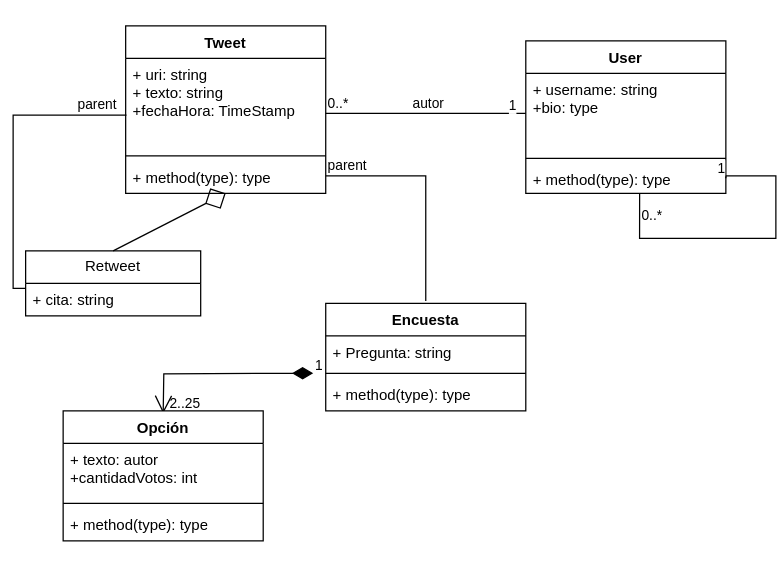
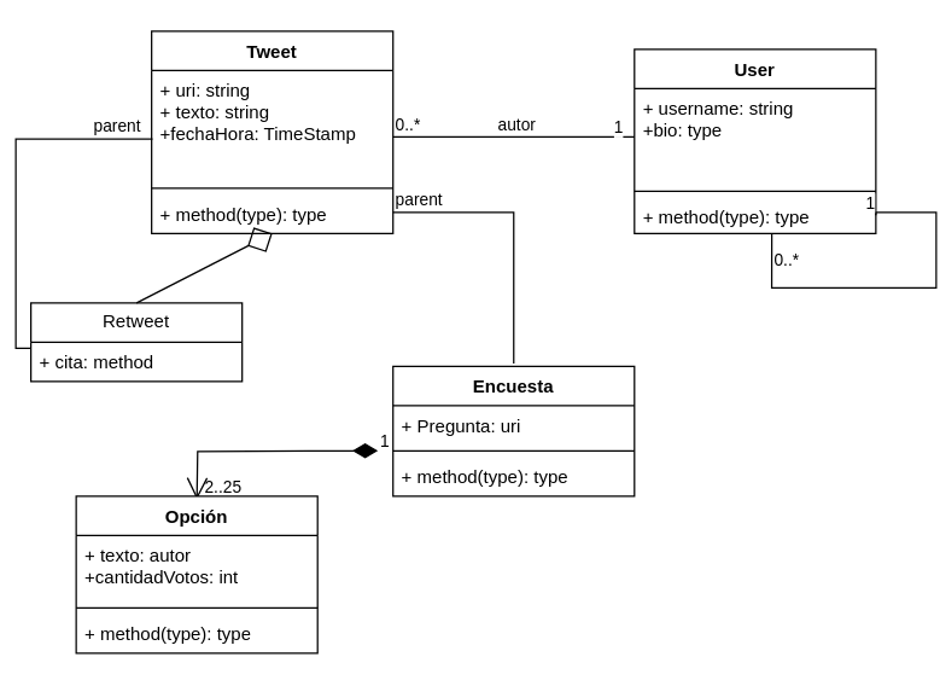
  <mxCell id="0" />
  <mxCell id="1" parent="0" />
  <mxCell id="2" value="Tweet" style="swimlane;fontStyle=1;align=center;verticalAlign=top;childLayout=stackLayout;horizontal=1;startSize=26;horizontalStack=0;resizeParent=1;resizeParentMax=0;resizeLast=0;collapsible=1;marginBottom=0;whiteSpace=wrap;html=1;" vertex="1" parent="1"><mxGeometry x="100" y="20" width="160" height="134" as="geometry" /></mxCell>
  <mxCell id="3" value="&lt;div&gt;+ uri: string&lt;/div&gt;&lt;div&gt;+ texto: string&lt;/div&gt;&lt;div&gt;+fechaHora: TimeStamp&lt;br&gt;&lt;/div&gt;" style="text;strokeColor=none;fillColor=none;align=left;verticalAlign=top;spacingLeft=4;spacingRight=4;overflow=hidden;rotatable=0;points=[[0,0.5],[1,0.5]];portConstraint=eastwest;whiteSpace=wrap;html=1;" vertex="1" parent="2"><mxGeometry y="26" width="160" height="74" as="geometry" /></mxCell>
  <mxCell id="4" value="" style="line;strokeWidth=1;fillColor=none;align=left;verticalAlign=middle;spacingTop=-1;spacingLeft=3;spacingRight=3;rotatable=0;labelPosition=right;points=[];portConstraint=eastwest;strokeColor=inherit;" vertex="1" parent="2"><mxGeometry y="100" width="160" height="8" as="geometry" /></mxCell>
  <mxCell id="5" value="+ method(type): type" style="text;strokeColor=none;fillColor=none;align=left;verticalAlign=top;spacingLeft=4;spacingRight=4;overflow=hidden;rotatable=0;points=[[0,0.5],[1,0.5]];portConstraint=eastwest;whiteSpace=wrap;html=1;" vertex="1" parent="2"><mxGeometry y="108" width="160" height="26" as="geometry" /></mxCell>
  <mxCell id="6" value="User" style="swimlane;fontStyle=1;align=center;verticalAlign=top;childLayout=stackLayout;horizontal=1;startSize=26;horizontalStack=0;resizeParent=1;resizeParentMax=0;resizeLast=0;collapsible=1;marginBottom=0;whiteSpace=wrap;html=1;" vertex="1" parent="1"><mxGeometry x="420" y="32" width="160" height="122" as="geometry" /></mxCell>
  <mxCell id="7" value="&lt;div&gt;+ username: string&lt;/div&gt;&lt;div&gt;+bio: type&lt;br&gt;&lt;/div&gt;" style="text;strokeColor=none;fillColor=none;align=left;verticalAlign=top;spacingLeft=4;spacingRight=4;overflow=hidden;rotatable=0;points=[[0,0.5],[1,0.5]];portConstraint=eastwest;whiteSpace=wrap;html=1;" vertex="1" parent="6"><mxGeometry y="26" width="160" height="64" as="geometry" /></mxCell>
  <mxCell id="8" value="" style="line;strokeWidth=1;fillColor=none;align=left;verticalAlign=middle;spacingTop=-1;spacingLeft=3;spacingRight=3;rotatable=0;labelPosition=right;points=[];portConstraint=eastwest;strokeColor=inherit;" vertex="1" parent="6"><mxGeometry y="90" width="160" height="8" as="geometry" /></mxCell>
  <mxCell id="9" value="+ method(type): type" style="text;strokeColor=none;fillColor=none;align=left;verticalAlign=top;spacingLeft=4;spacingRight=4;overflow=hidden;rotatable=0;points=[[0,0.5],[1,0.5]];portConstraint=eastwest;whiteSpace=wrap;html=1;" vertex="1" parent="6"><mxGeometry y="98" width="160" height="24" as="geometry" /></mxCell>
  <mxCell id="10" value="" style="endArrow=none;html=1;edgeStyle=orthogonalEdgeStyle;rounded=0;exitX=0.569;exitY=1;exitDx=0;exitDy=0;exitPerimeter=0;entryX=1;entryY=0.5;entryDx=0;entryDy=0;" edge="1" parent="6" source="9" target="9"><mxGeometry relative="1" as="geometry"><mxPoint x="70" y="178" as="sourcePoint" /><mxPoint x="240" y="108" as="targetPoint" /><Array as="points"><mxPoint x="91" y="158" /><mxPoint x="200" y="158" /><mxPoint x="200" y="108" /><mxPoint x="160" y="108" /></Array></mxGeometry></mxCell>
  <mxCell id="11" value="0..*" style="edgeLabel;resizable=0;html=1;align=left;verticalAlign=bottom;" connectable="0" vertex="1" parent="10"><mxGeometry x="-1" relative="1" as="geometry"><mxPoint y="26" as="offset" /></mxGeometry></mxCell>
  <mxCell id="12" value="1" style="edgeLabel;resizable=0;html=1;align=right;verticalAlign=bottom;" connectable="0" vertex="1" parent="10"><mxGeometry x="1" relative="1" as="geometry" /></mxCell>
  <mxCell id="13" value="" style="endArrow=none;html=1;edgeStyle=orthogonalEdgeStyle;rounded=0;" edge="1" parent="1"><mxGeometry relative="1" as="geometry"><mxPoint x="260" y="90" as="sourcePoint" /><mxPoint x="420" y="90" as="targetPoint" /></mxGeometry></mxCell>
  <mxCell id="14" value="0..*" style="edgeLabel;resizable=0;html=1;align=left;verticalAlign=bottom;" connectable="0" vertex="1" parent="13"><mxGeometry x="-1" relative="1" as="geometry" /></mxCell>
  <mxCell id="15" value="autor" style="edgeLabel;resizable=0;html=1;align=right;verticalAlign=bottom;" connectable="0" vertex="1" parent="13"><mxGeometry x="1" relative="1" as="geometry"><mxPoint x="-65" as="offset" /></mxGeometry></mxCell>
  <mxCell id="16" value="&lt;div&gt;1&lt;/div&gt;" style="edgeLabel;resizable=0;html=1;align=right;verticalAlign=bottom;" connectable="0" vertex="1" parent="1"><mxGeometry x="420" y="87" as="geometry"><mxPoint x="-7" y="5" as="offset" /></mxGeometry></mxCell>
  <mxCell id="17" value="Retweet" style="swimlane;fontStyle=0;childLayout=stackLayout;horizontal=1;startSize=26;fillColor=none;horizontalStack=0;resizeParent=1;resizeParentMax=0;resizeLast=0;collapsible=1;marginBottom=0;whiteSpace=wrap;html=1;" vertex="1" parent="1"><mxGeometry x="20" y="200" width="140" height="52" as="geometry" /></mxCell>
- <mxCell id="18" value="&lt;div&gt;+ cita: string&lt;br&gt;&lt;/div&gt;" style="text;strokeColor=none;fillColor=none;align=left;verticalAlign=top;spacingLeft=4;spacingRight=4;overflow=hidden;rotatable=0;points=[[0,0.5],[1,0.5]];portConstraint=eastwest;whiteSpace=wrap;html=1;" vertex="1" parent="17"><mxGeometry y="26" width="140" height="26" as="geometry" /></mxCell>
+ <mxCell id="18" value="&lt;div&gt;+ cita: method&lt;br&gt;&lt;/div&gt;" style="text;strokeColor=none;fillColor=none;align=left;verticalAlign=top;spacingLeft=4;spacingRight=4;overflow=hidden;rotatable=0;points=[[0,0.5],[1,0.5]];portConstraint=eastwest;whiteSpace=wrap;html=1;" vertex="1" parent="17"><mxGeometry y="26" width="140" height="26" as="geometry" /></mxCell>
  <mxCell id="19" value="" style="endArrow=diamond;endSize=16;endFill=0;html=1;rounded=0;entryX=0.5;entryY=1;entryDx=0;entryDy=0;exitX=0.5;exitY=0;exitDx=0;exitDy=0;" edge="1" parent="1" source="17" target="2"><mxGeometry x="-0.55" y="45" width="160" relative="1" as="geometry"><mxPoint x="90" y="170" as="sourcePoint" /><mxPoint x="250" y="170" as="targetPoint" /><mxPoint as="offset" /></mxGeometry></mxCell>
  <mxCell id="20" value="" style="endArrow=none;html=1;edgeStyle=orthogonalEdgeStyle;rounded=0;entryX=0;entryY=0.154;entryDx=0;entryDy=0;entryPerimeter=0;exitX=0.004;exitY=0.613;exitDx=0;exitDy=0;exitPerimeter=0;" edge="1" parent="1" source="3" target="18"><mxGeometry relative="1" as="geometry"><mxPoint x="-20" y="170" as="sourcePoint" /><mxPoint x="140" y="170" as="targetPoint" /></mxGeometry></mxCell>
  <mxCell id="21" value="parent" style="edgeLabel;resizable=0;html=1;align=left;verticalAlign=bottom;" connectable="0" vertex="1" parent="20"><mxGeometry x="-1" relative="1" as="geometry"><mxPoint x="-41" as="offset" /></mxGeometry></mxCell>
  <mxCell id="22" value="" style="endArrow=none;html=1;edgeStyle=orthogonalEdgeStyle;rounded=0;" edge="1" parent="1"><mxGeometry relative="1" as="geometry"><mxPoint x="260" y="140" as="sourcePoint" /><mxPoint x="340" y="240" as="targetPoint" /><Array as="points"><mxPoint x="340" y="140" /><mxPoint x="340" y="240" /></Array></mxGeometry></mxCell>
  <mxCell id="23" value="parent" style="edgeLabel;resizable=0;html=1;align=left;verticalAlign=bottom;" connectable="0" vertex="1" parent="22"><mxGeometry x="-1" relative="1" as="geometry" /></mxCell>
  <mxCell id="24" value="2..25" style="edgeLabel;resizable=0;html=1;align=right;verticalAlign=bottom;" connectable="0" vertex="1" parent="22"><mxGeometry x="1" relative="1" as="geometry"><mxPoint x="-180" y="90" as="offset" /></mxGeometry></mxCell>
  <mxCell id="25" value="Encuesta" style="swimlane;fontStyle=1;align=center;verticalAlign=top;childLayout=stackLayout;horizontal=1;startSize=26;horizontalStack=0;resizeParent=1;resizeParentMax=0;resizeLast=0;collapsible=1;marginBottom=0;whiteSpace=wrap;html=1;" vertex="1" parent="1"><mxGeometry x="260" y="242" width="160" height="86" as="geometry" /></mxCell>
- <mxCell id="26" value="+ Pregunta: string" style="text;strokeColor=none;fillColor=none;align=left;verticalAlign=top;spacingLeft=4;spacingRight=4;overflow=hidden;rotatable=0;points=[[0,0.5],[1,0.5]];portConstraint=eastwest;whiteSpace=wrap;html=1;" vertex="1" parent="25"><mxGeometry y="26" width="160" height="26" as="geometry" /></mxCell>
+ <mxCell id="26" value="+ Pregunta: uri" style="text;strokeColor=none;fillColor=none;align=left;verticalAlign=top;spacingLeft=4;spacingRight=4;overflow=hidden;rotatable=0;points=[[0,0.5],[1,0.5]];portConstraint=eastwest;whiteSpace=wrap;html=1;" vertex="1" parent="25"><mxGeometry y="26" width="160" height="26" as="geometry" /></mxCell>
  <mxCell id="27" value="1" style="endArrow=open;html=1;endSize=12;startArrow=diamondThin;startSize=14;startFill=1;edgeStyle=orthogonalEdgeStyle;align=left;verticalAlign=bottom;rounded=0;" edge="1" parent="25"><mxGeometry x="-1" y="3" relative="1" as="geometry"><mxPoint x="-10" y="55.83" as="sourcePoint" /><mxPoint x="-130" y="88" as="targetPoint" /></mxGeometry></mxCell>
  <mxCell id="28" value="" style="line;strokeWidth=1;fillColor=none;align=left;verticalAlign=middle;spacingTop=-1;spacingLeft=3;spacingRight=3;rotatable=0;labelPosition=right;points=[];portConstraint=eastwest;strokeColor=inherit;" vertex="1" parent="25"><mxGeometry y="52" width="160" height="8" as="geometry" /></mxCell>
  <mxCell id="29" value="+ method(type): type" style="text;strokeColor=none;fillColor=none;align=left;verticalAlign=top;spacingLeft=4;spacingRight=4;overflow=hidden;rotatable=0;points=[[0,0.5],[1,0.5]];portConstraint=eastwest;whiteSpace=wrap;html=1;" vertex="1" parent="25"><mxGeometry y="60" width="160" height="26" as="geometry" /></mxCell>
  <mxCell id="30" value="Opción" style="swimlane;fontStyle=1;align=center;verticalAlign=top;childLayout=stackLayout;horizontal=1;startSize=26;horizontalStack=0;resizeParent=1;resizeParentMax=0;resizeLast=0;collapsible=1;marginBottom=0;whiteSpace=wrap;html=1;" vertex="1" parent="1"><mxGeometry x="50" y="328" width="160" height="104" as="geometry" /></mxCell>
  <mxCell id="31" value="&lt;div&gt;+ texto: autor&lt;/div&gt;&lt;div&gt;+cantidadVotos: int&lt;br&gt;&lt;/div&gt;" style="text;strokeColor=none;fillColor=none;align=left;verticalAlign=top;spacingLeft=4;spacingRight=4;overflow=hidden;rotatable=0;points=[[0,0.5],[1,0.5]];portConstraint=eastwest;whiteSpace=wrap;html=1;" vertex="1" parent="30"><mxGeometry y="26" width="160" height="44" as="geometry" /></mxCell>
  <mxCell id="32" value="" style="line;strokeWidth=1;fillColor=none;align=left;verticalAlign=middle;spacingTop=-1;spacingLeft=3;spacingRight=3;rotatable=0;labelPosition=right;points=[];portConstraint=eastwest;strokeColor=inherit;" vertex="1" parent="30"><mxGeometry y="70" width="160" height="8" as="geometry" /></mxCell>
  <mxCell id="33" value="+ method(type): type" style="text;strokeColor=none;fillColor=none;align=left;verticalAlign=top;spacingLeft=4;spacingRight=4;overflow=hidden;rotatable=0;points=[[0,0.5],[1,0.5]];portConstraint=eastwest;whiteSpace=wrap;html=1;" vertex="1" parent="30"><mxGeometry y="78" width="160" height="26" as="geometry" /></mxCell>
